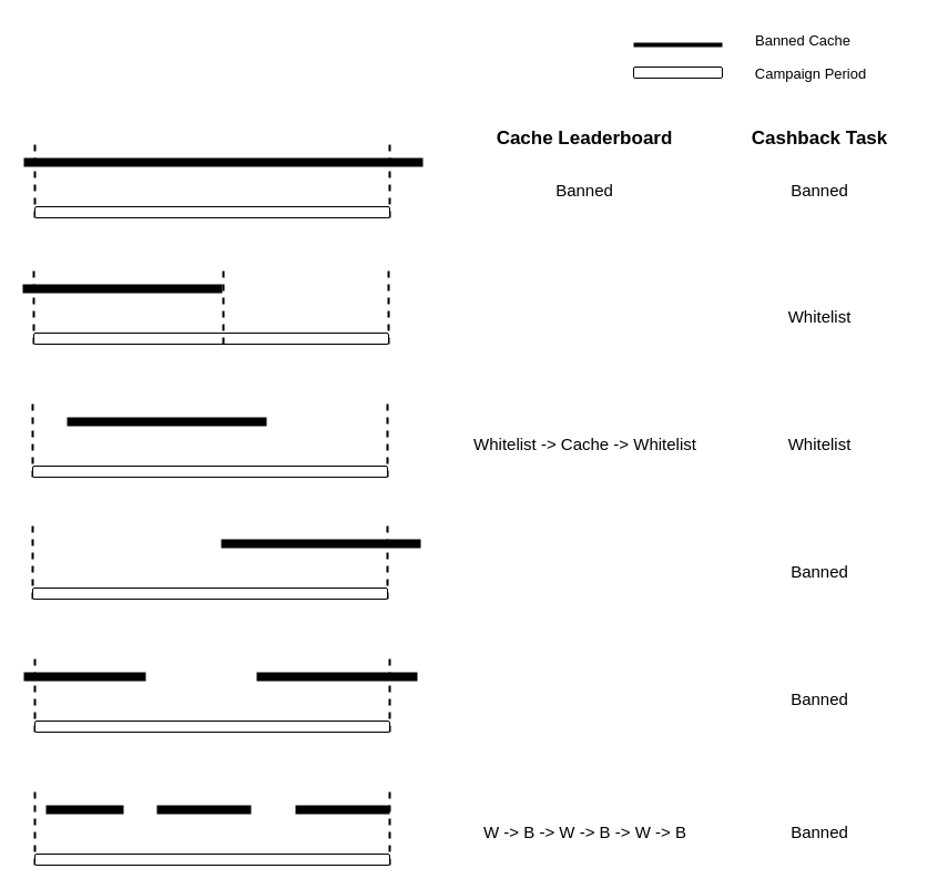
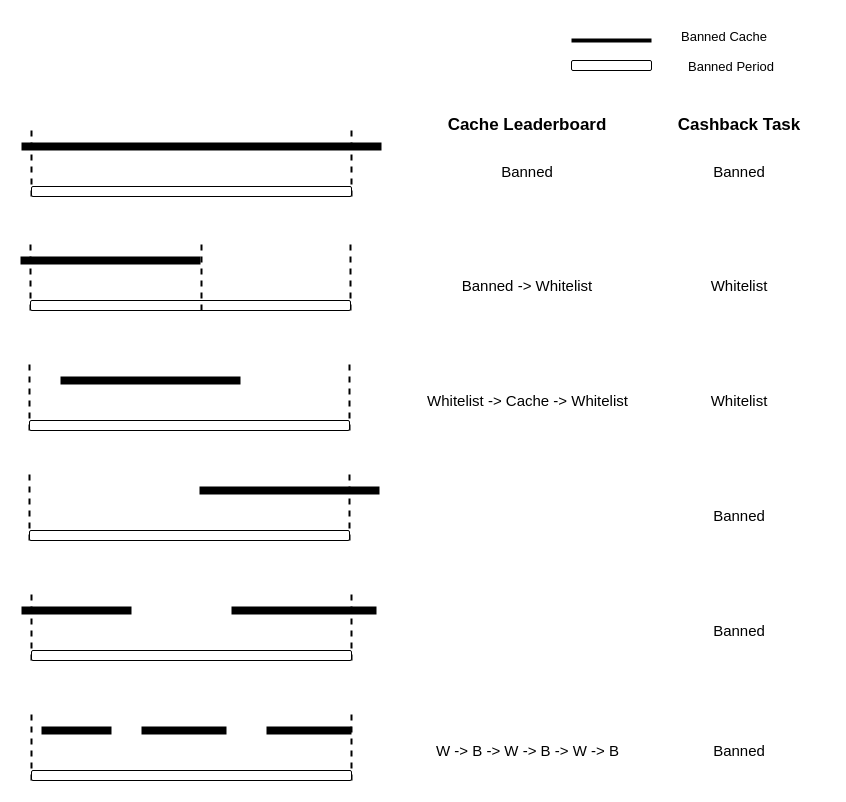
  <mxCell id="0" />
  <mxCell id="1" parent="0" />
  <mxCell id="2" value="" style="endArrow=none;html=1;rounded=0;strokeWidth=8;" edge="1" parent="1"><mxGeometry width="50" height="50" relative="1" as="geometry"><mxPoint x="21" y="146" as="sourcePoint" /><mxPoint x="381" y="146" as="targetPoint" /></mxGeometry></mxCell>
  <mxCell id="3" value="" style="endArrow=none;html=1;rounded=0;dashed=1;strokeWidth=2;" edge="1" parent="1"><mxGeometry width="50" height="50" relative="1" as="geometry"><mxPoint x="31" y="196" as="sourcePoint" /><mxPoint x="31" y="126" as="targetPoint" /></mxGeometry></mxCell>
  <mxCell id="4" value="" style="endArrow=none;html=1;rounded=0;dashed=1;strokeWidth=2;" edge="1" parent="1"><mxGeometry width="50" height="50" relative="1" as="geometry"><mxPoint x="351" y="196" as="sourcePoint" /><mxPoint x="351" y="126" as="targetPoint" /></mxGeometry></mxCell>
  <mxCell id="5" value="" style="rounded=1;whiteSpace=wrap;html=1;" vertex="1" parent="1"><mxGeometry x="31" y="186" width="320" height="10" as="geometry" /></mxCell>
  <mxCell id="6" value="" style="endArrow=none;html=1;rounded=0;strokeWidth=4;" edge="1" parent="1"><mxGeometry width="50" height="50" relative="1" as="geometry"><mxPoint x="571" y="40" as="sourcePoint" /><mxPoint x="651" y="40" as="targetPoint" /></mxGeometry></mxCell>
  <mxCell id="7" value="" style="rounded=1;whiteSpace=wrap;html=1;" vertex="1" parent="1"><mxGeometry x="571" y="60" width="80" height="10" as="geometry" /></mxCell>
  <mxCell id="8" value="&lt;font style=&quot;font-size: 13px;&quot;&gt;Banned Cache&lt;/font&gt;" style="text;strokeColor=none;align=center;fillColor=none;html=1;verticalAlign=middle;whiteSpace=wrap;rounded=0;fontSize=15;" vertex="1" parent="1"><mxGeometry x="654" y="20" width="140" height="30" as="geometry" /></mxCell>
- <mxCell id="9" value="&lt;font style=&quot;font-size: 13px;&quot;&gt;Campaign Period&lt;/font&gt;" style="text;strokeColor=none;align=center;fillColor=none;html=1;verticalAlign=middle;whiteSpace=wrap;rounded=0;fontSize=15;" vertex="1" parent="1"><mxGeometry x="661" y="50" width="140" height="30" as="geometry" /></mxCell>
+ <mxCell id="9" value="&lt;font style=&quot;font-size: 13px;&quot;&gt;Banned Period&lt;/font&gt;" style="text;strokeColor=none;align=center;fillColor=none;html=1;verticalAlign=middle;whiteSpace=wrap;rounded=0;fontSize=15;" vertex="1" parent="1"><mxGeometry x="661" y="50" width="140" height="30" as="geometry" /></mxCell>
  <mxCell id="10" value="" style="endArrow=none;html=1;rounded=0;strokeWidth=8;" edge="1" parent="1"><mxGeometry width="50" height="50" relative="1" as="geometry"><mxPoint x="20" y="260" as="sourcePoint" /><mxPoint x="200" y="260" as="targetPoint" /></mxGeometry></mxCell>
  <mxCell id="11" value="" style="endArrow=none;html=1;rounded=0;dashed=1;strokeWidth=2;" edge="1" parent="1"><mxGeometry width="50" height="50" relative="1" as="geometry"><mxPoint x="30" y="310" as="sourcePoint" /><mxPoint x="30" y="240" as="targetPoint" /></mxGeometry></mxCell>
  <mxCell id="12" value="" style="endArrow=none;html=1;rounded=0;dashed=1;strokeWidth=2;" edge="1" parent="1"><mxGeometry width="50" height="50" relative="1" as="geometry"><mxPoint x="350" y="310" as="sourcePoint" /><mxPoint x="350" y="240" as="targetPoint" /></mxGeometry></mxCell>
  <mxCell id="13" value="" style="rounded=1;whiteSpace=wrap;html=1;" vertex="1" parent="1"><mxGeometry x="30" y="300" width="320" height="10" as="geometry" /></mxCell>
  <mxCell id="14" value="" style="endArrow=none;html=1;rounded=0;strokeWidth=8;" edge="1" parent="1"><mxGeometry width="50" height="50" relative="1" as="geometry"><mxPoint x="60" y="380" as="sourcePoint" /><mxPoint x="240" y="380" as="targetPoint" /></mxGeometry></mxCell>
  <mxCell id="15" value="" style="endArrow=none;html=1;rounded=0;dashed=1;strokeWidth=2;" edge="1" parent="1"><mxGeometry width="50" height="50" relative="1" as="geometry"><mxPoint x="29" y="430" as="sourcePoint" /><mxPoint x="29" y="360" as="targetPoint" /></mxGeometry></mxCell>
  <mxCell id="16" value="" style="endArrow=none;html=1;rounded=0;dashed=1;strokeWidth=2;" edge="1" parent="1"><mxGeometry width="50" height="50" relative="1" as="geometry"><mxPoint x="349" y="430" as="sourcePoint" /><mxPoint x="349" y="360" as="targetPoint" /></mxGeometry></mxCell>
  <mxCell id="17" value="" style="rounded=1;whiteSpace=wrap;html=1;" vertex="1" parent="1"><mxGeometry x="29" y="420" width="320" height="10" as="geometry" /></mxCell>
  <mxCell id="18" value="" style="endArrow=none;html=1;rounded=0;strokeWidth=8;" edge="1" parent="1"><mxGeometry width="50" height="50" relative="1" as="geometry"><mxPoint x="199" y="490" as="sourcePoint" /><mxPoint x="379" y="490" as="targetPoint" /></mxGeometry></mxCell>
  <mxCell id="19" value="" style="endArrow=none;html=1;rounded=0;dashed=1;strokeWidth=2;" edge="1" parent="1"><mxGeometry width="50" height="50" relative="1" as="geometry"><mxPoint x="29" y="540" as="sourcePoint" /><mxPoint x="29" y="470" as="targetPoint" /></mxGeometry></mxCell>
  <mxCell id="20" value="" style="endArrow=none;html=1;rounded=0;dashed=1;strokeWidth=2;" edge="1" parent="1"><mxGeometry width="50" height="50" relative="1" as="geometry"><mxPoint x="349" y="540" as="sourcePoint" /><mxPoint x="349" y="470" as="targetPoint" /></mxGeometry></mxCell>
  <mxCell id="21" value="" style="rounded=1;whiteSpace=wrap;html=1;" vertex="1" parent="1"><mxGeometry x="29" y="530" width="320" height="10" as="geometry" /></mxCell>
  <mxCell id="22" value="" style="endArrow=none;html=1;rounded=0;strokeWidth=8;" edge="1" parent="1"><mxGeometry width="50" height="50" relative="1" as="geometry"><mxPoint x="21" y="610" as="sourcePoint" /><mxPoint x="131" y="610" as="targetPoint" /><Array as="points"><mxPoint x="91" y="610" /></Array></mxGeometry></mxCell>
  <mxCell id="23" value="" style="endArrow=none;html=1;rounded=0;dashed=1;strokeWidth=2;" edge="1" parent="1"><mxGeometry width="50" height="50" relative="1" as="geometry"><mxPoint x="31" y="660" as="sourcePoint" /><mxPoint x="31" y="590" as="targetPoint" /></mxGeometry></mxCell>
  <mxCell id="24" value="" style="endArrow=none;html=1;rounded=0;dashed=1;strokeWidth=2;" edge="1" parent="1"><mxGeometry width="50" height="50" relative="1" as="geometry"><mxPoint x="351" y="660" as="sourcePoint" /><mxPoint x="351" y="590" as="targetPoint" /></mxGeometry></mxCell>
  <mxCell id="25" value="" style="rounded=1;whiteSpace=wrap;html=1;" vertex="1" parent="1"><mxGeometry x="31" y="650" width="320" height="10" as="geometry" /></mxCell>
  <mxCell id="26" value="" style="endArrow=none;html=1;rounded=0;strokeWidth=8;" edge="1" parent="1"><mxGeometry width="50" height="50" relative="1" as="geometry"><mxPoint x="291" y="610" as="sourcePoint" /><mxPoint x="376" y="610" as="targetPoint" /><Array as="points"><mxPoint x="231" y="610" /><mxPoint x="291" y="610" /></Array></mxGeometry></mxCell>
  <mxCell id="27" value="" style="endArrow=none;html=1;rounded=0;strokeWidth=8;" edge="1" parent="1"><mxGeometry width="50" height="50" relative="1" as="geometry"><mxPoint x="41" y="730" as="sourcePoint" /><mxPoint x="101" y="730" as="targetPoint" /><Array as="points"><mxPoint x="111" y="730" /></Array></mxGeometry></mxCell>
  <mxCell id="28" value="" style="endArrow=none;html=1;rounded=0;dashed=1;strokeWidth=2;" edge="1" parent="1"><mxGeometry width="50" height="50" relative="1" as="geometry"><mxPoint x="31" y="780" as="sourcePoint" /><mxPoint x="31" y="710" as="targetPoint" /></mxGeometry></mxCell>
  <mxCell id="29" value="" style="endArrow=none;html=1;rounded=0;dashed=1;strokeWidth=2;" edge="1" parent="1"><mxGeometry width="50" height="50" relative="1" as="geometry"><mxPoint x="351" y="780" as="sourcePoint" /><mxPoint x="351" y="710" as="targetPoint" /></mxGeometry></mxCell>
  <mxCell id="30" value="" style="rounded=1;whiteSpace=wrap;html=1;" vertex="1" parent="1"><mxGeometry x="31" y="770" width="320" height="10" as="geometry" /></mxCell>
  <mxCell id="31" value="" style="endArrow=none;html=1;rounded=0;strokeWidth=8;" edge="1" parent="1"><mxGeometry width="50" height="50" relative="1" as="geometry"><mxPoint x="141" y="730" as="sourcePoint" /><mxPoint x="226" y="730" as="targetPoint" /><Array as="points"><mxPoint x="161" y="730" /><mxPoint x="141" y="730" /></Array></mxGeometry></mxCell>
  <mxCell id="32" value="" style="endArrow=none;html=1;rounded=0;strokeWidth=8;" edge="1" parent="1"><mxGeometry width="50" height="50" relative="1" as="geometry"><mxPoint x="266" y="730" as="sourcePoint" /><mxPoint x="351" y="730" as="targetPoint" /><Array as="points"><mxPoint x="286" y="730" /><mxPoint x="266" y="730" /><mxPoint x="326" y="730" /></Array></mxGeometry></mxCell>
  <mxCell id="33" value="&lt;font style=&quot;font-size: 17px;&quot;&gt;&lt;b&gt;Cache Leaderboard&lt;/b&gt;&lt;/font&gt;" style="text;strokeColor=none;align=center;fillColor=none;html=1;verticalAlign=middle;whiteSpace=wrap;rounded=0;fontSize=15;" vertex="1" parent="1"><mxGeometry x="442" y="105" width="170" height="40" as="geometry" /></mxCell>
+ <mxCell id="34" value="Banned -&amp;gt; Whitelist" style="text;strokeColor=none;align=center;fillColor=none;html=1;verticalAlign=middle;whiteSpace=wrap;rounded=0;fontSize=15;" vertex="1" parent="1"><mxGeometry x="457" y="270" width="140" height="30" as="geometry" /></mxCell>
  <mxCell id="35" value="Whitelist" style="text;strokeColor=none;align=center;fillColor=none;html=1;verticalAlign=middle;whiteSpace=wrap;rounded=0;fontSize=15;" vertex="1" parent="1"><mxGeometry x="669" y="385" width="140" height="30" as="geometry" /></mxCell>
  <mxCell id="36" value="&lt;font style=&quot;font-size: 17px;&quot;&gt;&lt;b&gt;Cashback Task&lt;br&gt;&lt;/b&gt;&lt;/font&gt;" style="text;strokeColor=none;align=center;fillColor=none;html=1;verticalAlign=middle;whiteSpace=wrap;rounded=0;fontSize=15;" vertex="1" parent="1"><mxGeometry x="654" y="105" width="170" height="40" as="geometry" /></mxCell>
  <mxCell id="37" value="Banned" style="text;strokeColor=none;align=center;fillColor=none;html=1;verticalAlign=middle;whiteSpace=wrap;rounded=0;fontSize=15;" vertex="1" parent="1"><mxGeometry x="669" y="156" width="140" height="30" as="geometry" /></mxCell>
  <mxCell id="38" value="Banned" style="text;strokeColor=none;align=center;fillColor=none;html=1;verticalAlign=middle;whiteSpace=wrap;rounded=0;fontSize=15;" vertex="1" parent="1"><mxGeometry x="457" y="156" width="140" height="30" as="geometry" /></mxCell>
  <mxCell id="39" value="" style="endArrow=none;html=1;rounded=0;dashed=1;strokeWidth=2;" edge="1" parent="1"><mxGeometry width="50" height="50" relative="1" as="geometry"><mxPoint x="201" y="310" as="sourcePoint" /><mxPoint x="201" y="240" as="targetPoint" /></mxGeometry></mxCell>
  <mxCell id="40" value="Whitelist -&amp;gt; Cache -&amp;gt; Whitelist" style="text;strokeColor=none;align=center;fillColor=none;html=1;verticalAlign=middle;whiteSpace=wrap;rounded=0;fontSize=15;" vertex="1" parent="1"><mxGeometry x="419.5" y="380" width="215" height="40" as="geometry" /></mxCell>
  <mxCell id="41" value="Whitelist" style="text;strokeColor=none;align=center;fillColor=none;html=1;verticalAlign=middle;whiteSpace=wrap;rounded=0;fontSize=15;" vertex="1" parent="1"><mxGeometry x="669" y="270" width="140" height="30" as="geometry" /></mxCell>
  <mxCell id="42" value="Banned" style="text;strokeColor=none;align=center;fillColor=none;html=1;verticalAlign=middle;whiteSpace=wrap;rounded=0;fontSize=15;" vertex="1" parent="1"><mxGeometry x="669" y="615" width="140" height="30" as="geometry" /></mxCell>
  <mxCell id="43" value="Banned" style="text;strokeColor=none;align=center;fillColor=none;html=1;verticalAlign=middle;whiteSpace=wrap;rounded=0;fontSize=15;" vertex="1" parent="1"><mxGeometry x="669" y="500" width="140" height="30" as="geometry" /></mxCell>
  <mxCell id="44" value="W -&amp;gt; B -&amp;gt; W -&amp;gt; B -&amp;gt; W -&amp;gt; B" style="text;strokeColor=none;align=center;fillColor=none;html=1;verticalAlign=middle;whiteSpace=wrap;rounded=0;fontSize=15;" vertex="1" parent="1"><mxGeometry x="419.5" y="730" width="215" height="40" as="geometry" /></mxCell>
  <mxCell id="45" value="Banned" style="text;strokeColor=none;align=center;fillColor=none;html=1;verticalAlign=middle;whiteSpace=wrap;rounded=0;fontSize=15;" vertex="1" parent="1"><mxGeometry x="669" y="735" width="140" height="30" as="geometry" /></mxCell>
